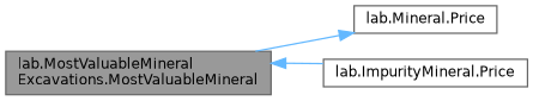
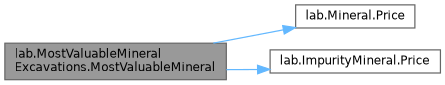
  digraph {
    rankdir=LR
    node [color=grey40 fillcolor=white fontname=Helvetica fontsize=10 shape=box style=filled]
    edge [color=steelblue1 fontname=Helvetica fontsize=10 labelfontname=Helvetica labelfontsize=10 style=solid]
    n1 [color=gray40 fillcolor=grey60 fontcolor=black height=0.2 label="lab.MostValuableMineral\lExcavations.MostValuableMineral" width=0.4]
    n2 [height=0.2 label="lab.Mineral.Price" width=0.4]
    n3 [height=0.2 label="lab.ImpurityMineral.Price" width=0.4]
    n1 -> n2
-   n3 -> n1
+   n1 -> n3
  }
